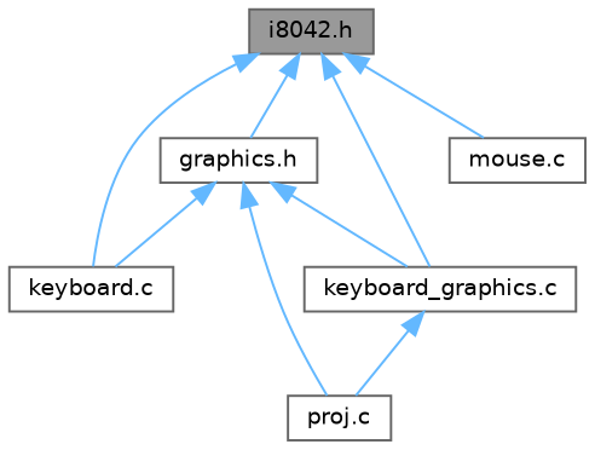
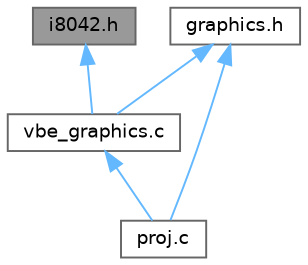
  digraph {
    node [color=grey40 fillcolor=white fontname=Helvetica fontsize=10 shape=box style=filled]
    edge [color=steelblue1 dir=back fontname=Helvetica fontsize=10 labelfontname=Helvetica labelfontsize=10 style=solid]
    n1 [color=gray40 fillcolor=grey60 fontcolor=black height=0.2 label="i8042.h" width=0.4]
-   n2 [height=0.2 label="keyboard.c" width=0.4]
    n3 [height=0.2 label="graphics.h" width=0.4]
-   n4 [height=0.2 label="keyboard_graphics.c" width=0.4]
-   n5 [height=0.2 label="mouse.c" width=0.4]
+   n4 [height=0.2 label="vbe_graphics.c" width=0.4]
    n6 [height=0.2 label="proj.c" width=0.4]
-   n1 -> n2
-   n1 -> n3
    n1 -> n4
-   n1 -> n5
-   n3 -> n2
    n3 -> n4
    n3 -> n6
    n4 -> n6
  }
